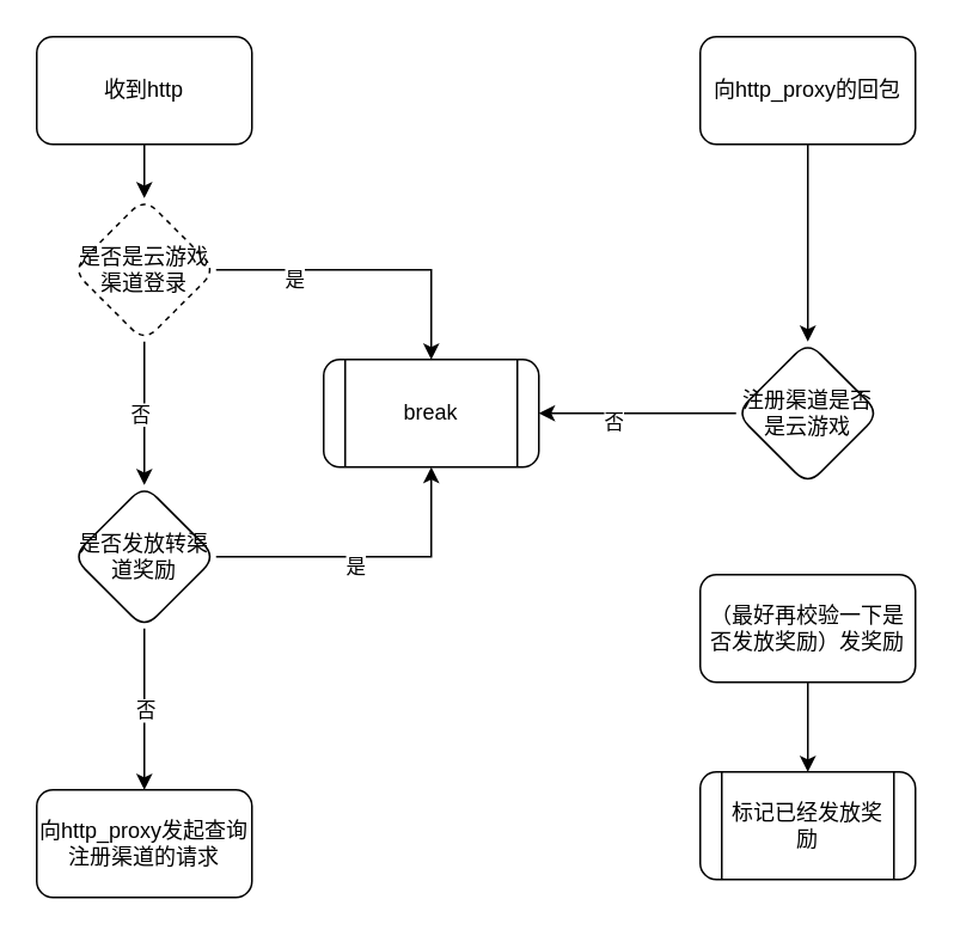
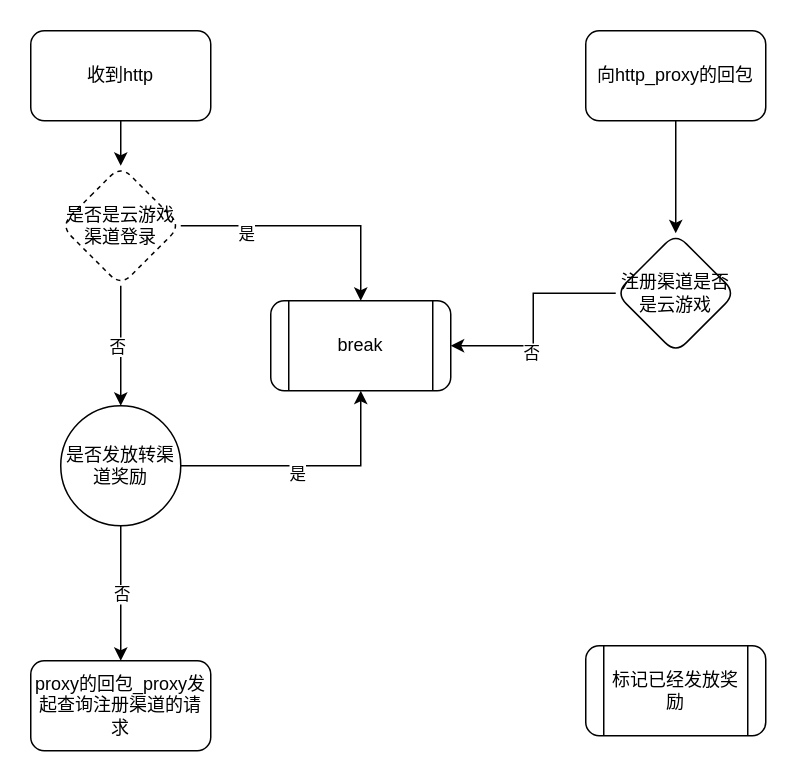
  <mxCell id="0" />
  <mxCell id="1" parent="0" />
  <mxCell id="2" value="" style="edgeStyle=orthogonalEdgeStyle;rounded=0;orthogonalLoop=1;jettySize=auto;html=1;" edge="1" parent="1" source="3" target="15"><mxGeometry relative="1" as="geometry" /></mxCell>
  <mxCell id="3" value="收到http" style="rounded=1;whiteSpace=wrap;html=1;" vertex="1" parent="1"><mxGeometry x="20" y="20" width="120" height="60" as="geometry" /></mxCell>
  <mxCell id="4" value="" style="edgeStyle=orthogonalEdgeStyle;rounded=0;orthogonalLoop=1;jettySize=auto;html=1;" edge="1" parent="1" source="8" target="9"><mxGeometry relative="1" as="geometry" /></mxCell>
  <mxCell id="5" value="是" style="edgeLabel;html=1;align=center;verticalAlign=middle;resizable=0;points=[];" vertex="1" connectable="0" parent="4"><mxGeometry x="-0.1" y="-5" relative="1" as="geometry"><mxPoint as="offset" /></mxGeometry></mxCell>
  <mxCell id="6" value="" style="edgeStyle=orthogonalEdgeStyle;rounded=0;orthogonalLoop=1;jettySize=auto;html=1;" edge="1" parent="1" source="8" target="10"><mxGeometry relative="1" as="geometry" /></mxCell>
  <mxCell id="7" value="否" style="edgeLabel;html=1;align=center;verticalAlign=middle;resizable=0;points=[];" vertex="1" connectable="0" parent="6"><mxGeometry relative="1" as="geometry"><mxPoint as="offset" /></mxGeometry></mxCell>
- <mxCell id="8" value="是否发放转渠道奖励" style="rhombus;whiteSpace=wrap;html=1;rounded=1;" vertex="1" parent="1"><mxGeometry x="40" y="270" width="80" height="80" as="geometry" /></mxCell>
+ <mxCell id="8" value="是否发放转渠道奖励" style="ellipse;whiteSpace=wrap;html=1;" vertex="1" parent="1"><mxGeometry x="40" y="270" width="80" height="80" as="geometry" /></mxCell>
  <mxCell id="9" value="break" style="shape=process;whiteSpace=wrap;html=1;backgroundOutline=1;rounded=1;" vertex="1" parent="1"><mxGeometry x="180" y="200" width="120" height="60" as="geometry" /></mxCell>
- <mxCell id="10" value="向http_proxy发起查询注册渠道的请求" style="whiteSpace=wrap;html=1;rounded=1;" vertex="1" parent="1"><mxGeometry x="20" y="440" width="120" height="60" as="geometry" /></mxCell>
+ <mxCell id="10" value="proxy的回包_proxy发起查询注册渠道的请求" style="whiteSpace=wrap;html=1;rounded=1;" vertex="1" parent="1"><mxGeometry x="20" y="440" width="120" height="60" as="geometry" /></mxCell>
  <mxCell id="11" value="" style="edgeStyle=orthogonalEdgeStyle;rounded=0;orthogonalLoop=1;jettySize=auto;html=1;" edge="1" parent="1" source="15" target="8"><mxGeometry relative="1" as="geometry" /></mxCell>
  <mxCell id="12" value="否" style="edgeLabel;html=1;align=center;verticalAlign=middle;resizable=0;points=[];" vertex="1" connectable="0" parent="11"><mxGeometry y="-3" relative="1" as="geometry"><mxPoint as="offset" /></mxGeometry></mxCell>
  <mxCell id="13" style="edgeStyle=orthogonalEdgeStyle;rounded=0;orthogonalLoop=1;jettySize=auto;html=1;" edge="1" parent="1" source="15" target="9"><mxGeometry relative="1" as="geometry" /></mxCell>
  <mxCell id="14" value="是" style="edgeLabel;html=1;align=center;verticalAlign=middle;resizable=0;points=[];" vertex="1" connectable="0" parent="13"><mxGeometry x="-0.496" y="-5" relative="1" as="geometry"><mxPoint as="offset" /></mxGeometry></mxCell>
  <mxCell id="15" value="是否是云游戏渠道登录" style="rhombus;whiteSpace=wrap;html=1;rounded=1;dashed=1;" vertex="1" parent="1"><mxGeometry x="40" y="110" width="80" height="80" as="geometry" /></mxCell>
  <mxCell id="16" value="" style="edgeStyle=orthogonalEdgeStyle;rounded=0;orthogonalLoop=1;jettySize=auto;html=1;" edge="1" parent="1" source="17" target="20"><mxGeometry relative="1" as="geometry" /></mxCell>
  <mxCell id="17" value="向http_proxy的回包" style="rounded=1;whiteSpace=wrap;html=1;" vertex="1" parent="1"><mxGeometry x="390" y="20" width="120" height="60" as="geometry" /></mxCell>
  <mxCell id="18" style="edgeStyle=orthogonalEdgeStyle;rounded=0;orthogonalLoop=1;jettySize=auto;html=1;entryX=1;entryY=0.5;entryDx=0;entryDy=0;" edge="1" parent="1" source="20" target="9"><mxGeometry relative="1" as="geometry" /></mxCell>
  <mxCell id="19" value="否" style="edgeLabel;html=1;align=center;verticalAlign=middle;resizable=0;points=[];" vertex="1" connectable="0" parent="18"><mxGeometry x="0.263" y="4" relative="1" as="geometry"><mxPoint as="offset" /></mxGeometry></mxCell>
- <mxCell id="20" value="注册渠道是否是云游戏" style="rhombus;whiteSpace=wrap;html=1;rounded=1;" vertex="1" parent="1"><mxGeometry x="410" y="190" width="80" height="80" as="geometry" /></mxCell>
- <mxCell id="21" value="" style="edgeStyle=orthogonalEdgeStyle;rounded=0;orthogonalLoop=1;jettySize=auto;html=1;" edge="1" parent="1" source="22" target="23"><mxGeometry relative="1" as="geometry" /></mxCell>
- <mxCell id="22" value="（最好再校验一下是否发放奖励）发奖励" style="whiteSpace=wrap;html=1;rounded=1;" vertex="1" parent="1"><mxGeometry x="390" y="320" width="120" height="60" as="geometry" /></mxCell>
+ <mxCell id="20" value="注册渠道是否是云游戏" style="rhombus;whiteSpace=wrap;html=1;rounded=1;" vertex="1" parent="1"><mxGeometry x="410" y="155" width="80" height="80" as="geometry" /></mxCell>
  <mxCell id="23" value="标记已经发放奖励" style="shape=process;whiteSpace=wrap;html=1;backgroundOutline=1;rounded=1;" vertex="1" parent="1"><mxGeometry x="390" y="430" width="120" height="60" as="geometry" /></mxCell>
